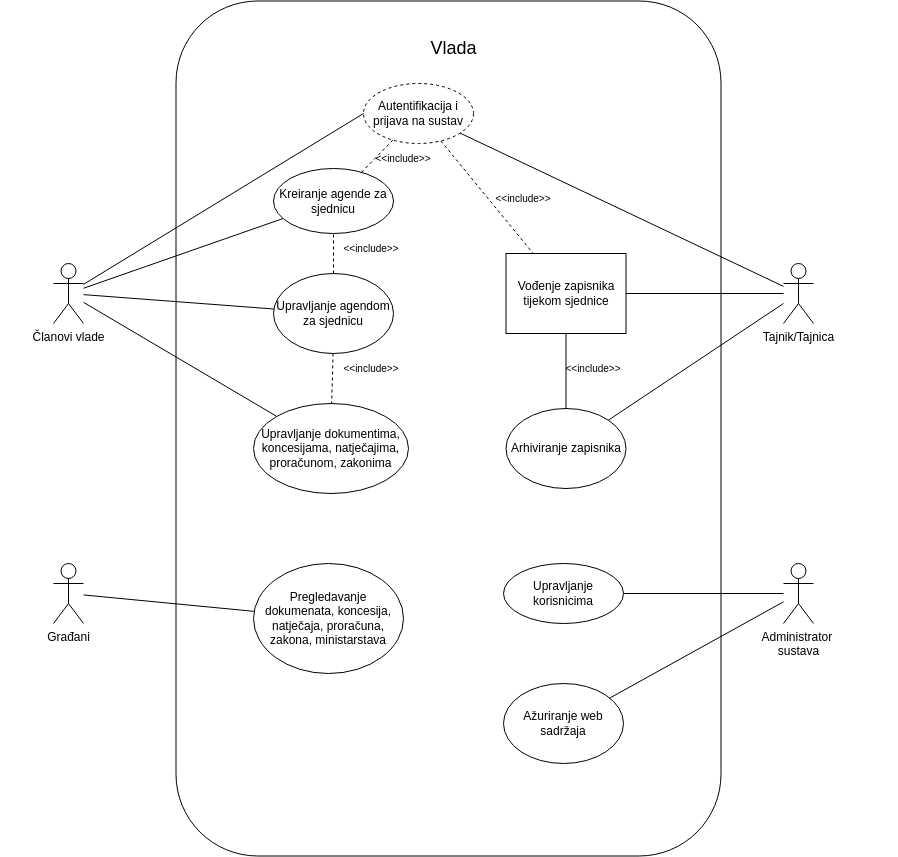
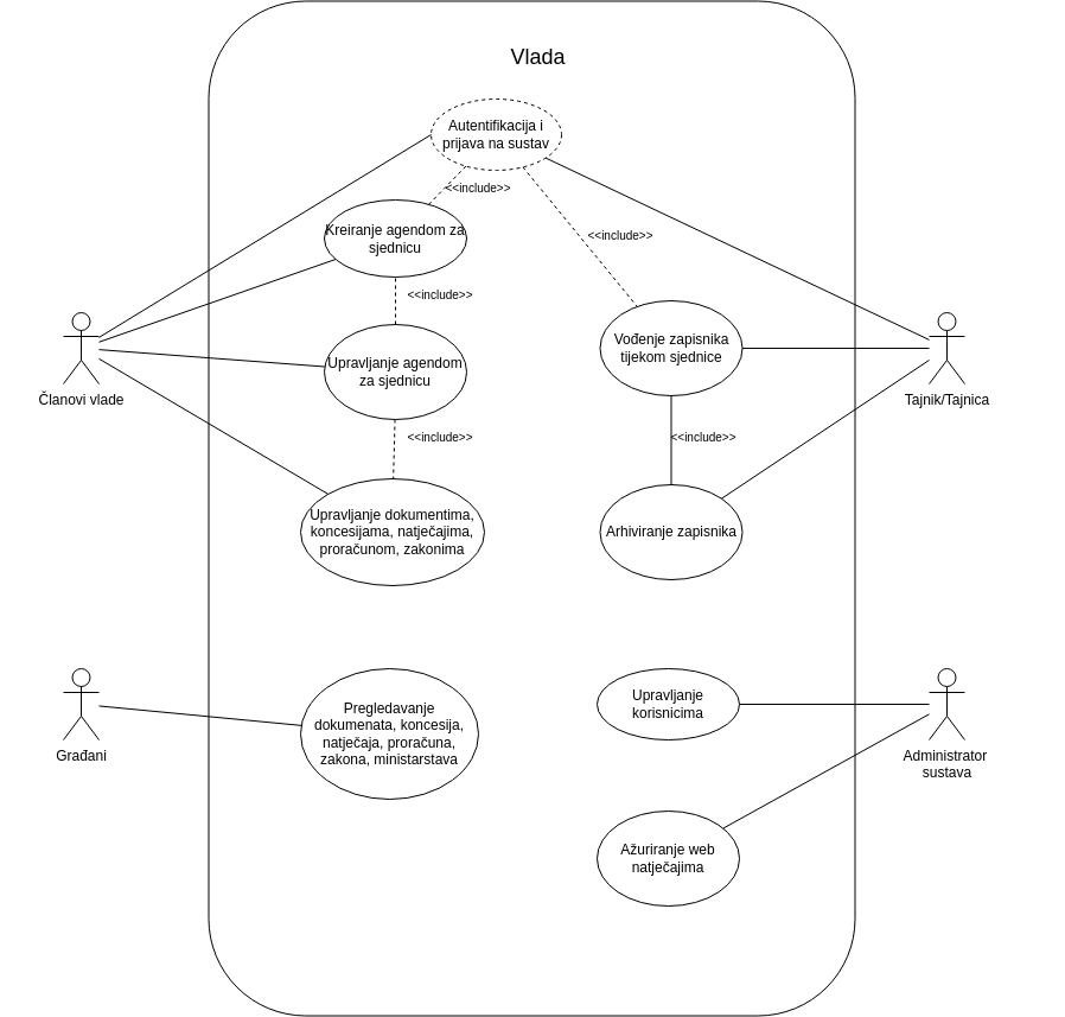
  <mxCell id="0" />
  <mxCell id="1" parent="0" />
  <mxCell id="2" value="Članovi vlade" style="shape=umlActor;verticalLabelPosition=bottom;verticalAlign=top;html=1;outlineConnect=0;" vertex="1" parent="1"><mxGeometry x="53" y="260" width="30" height="60" as="geometry" /></mxCell>
  <mxCell id="3" value="Građani" style="shape=umlActor;verticalLabelPosition=bottom;verticalAlign=top;html=1;outlineConnect=0;strokeColor=default;" vertex="1" parent="1"><mxGeometry x="53" y="560" width="30" height="60" as="geometry" /></mxCell>
  <mxCell id="4" value="Tajnik/Tajnica" style="shape=umlActor;verticalLabelPosition=bottom;verticalAlign=top;html=1;outlineConnect=0;" vertex="1" parent="1"><mxGeometry x="783" y="260" width="30" height="60" as="geometry" /></mxCell>
  <mxCell id="5" value="Administrator&amp;nbsp;&lt;div&gt;sustava&lt;/div&gt;" style="shape=umlActor;verticalLabelPosition=bottom;verticalAlign=top;html=1;outlineConnect=0;" vertex="1" parent="1"><mxGeometry x="783" y="560" width="30" height="60" as="geometry" /></mxCell>
  <mxCell id="6" value="" style="rounded=1;whiteSpace=wrap;html=1;rotation=90;" vertex="1" parent="1"><mxGeometry x="20.5" y="152.5" width="855" height="545" as="geometry" /></mxCell>
  <mxCell id="7" value="Autentifikacija i prijava na sustav" style="ellipse;whiteSpace=wrap;html=1;dashed=1;" vertex="1" parent="1"><mxGeometry x="363" y="80" width="110" height="60" as="geometry" /></mxCell>
  <mxCell id="8" value="" style="endArrow=none;html=1;rounded=0;entryX=0;entryY=0.5;entryDx=0;entryDy=0;" edge="1" parent="1" source="2" target="7"><mxGeometry width="50" height="50" relative="1" as="geometry"><mxPoint x="393" y="470" as="sourcePoint" /><mxPoint x="443" y="420" as="targetPoint" /></mxGeometry></mxCell>
  <mxCell id="9" value="&lt;font style=&quot;font-size: 18px;&quot;&gt;Vlada&lt;/font&gt;" style="text;strokeColor=none;align=center;fillColor=none;html=1;verticalAlign=middle;whiteSpace=wrap;rounded=0;" vertex="1" parent="1"><mxGeometry x="400.5" y="20" width="105" height="50" as="geometry" /></mxCell>
- <mxCell id="10" value="Kreiranje agende za sjednicu" style="ellipse;whiteSpace=wrap;html=1;" vertex="1" parent="1"><mxGeometry x="273" y="165" width="120" height="65" as="geometry" /></mxCell>
+ <mxCell id="10" value="Kreiranje agendom za sjednicu" style="ellipse;whiteSpace=wrap;html=1;" vertex="1" parent="1"><mxGeometry x="273" y="165" width="120" height="65" as="geometry" /></mxCell>
  <mxCell id="11" value="Upravljanje dokumentima, koncesijama, natječajima, proračunom, zakonima" style="ellipse;whiteSpace=wrap;html=1;" vertex="1" parent="1"><mxGeometry x="253" y="400" width="155" height="90" as="geometry" /></mxCell>
  <mxCell id="12" value="Upravljanje agendom za sjednicu" style="ellipse;whiteSpace=wrap;html=1;" vertex="1" parent="1"><mxGeometry x="273" y="270" width="120" height="80" as="geometry" /></mxCell>
- <mxCell id="13" value="Vođenje zapisnika tijekom sjednice" style="whiteSpace=wrap;html=1;rounded=0;" vertex="1" parent="1"><mxGeometry x="505.5" y="250" width="120" height="80" as="geometry" /></mxCell>
+ <mxCell id="13" value="Vođenje zapisnika tijekom sjednice" style="ellipse;whiteSpace=wrap;html=1;" vertex="1" parent="1"><mxGeometry x="505.5" y="250" width="120" height="80" as="geometry" /></mxCell>
  <mxCell id="14" value="Arhiviranje zapisnika" style="ellipse;whiteSpace=wrap;html=1;" vertex="1" parent="1"><mxGeometry x="505.5" y="405" width="120" height="80" as="geometry" /></mxCell>
  <mxCell id="15" value="Pregledavanje dokumenata, koncesija, natječaja, proračuna, zakona, ministarstava" style="ellipse;whiteSpace=wrap;html=1;" vertex="1" parent="1"><mxGeometry x="253" y="560" width="150" height="110" as="geometry" /></mxCell>
  <mxCell id="16" value="Upravljanje korisnicima" style="ellipse;whiteSpace=wrap;html=1;" vertex="1" parent="1"><mxGeometry x="503" y="560" width="120" height="60" as="geometry" /></mxCell>
- <mxCell id="17" value="Ažuriranje web sadržaja" style="ellipse;whiteSpace=wrap;html=1;" vertex="1" parent="1"><mxGeometry x="503" y="680" width="120" height="80" as="geometry" /></mxCell>
+ <mxCell id="17" value="Ažuriranje web natječajima" style="ellipse;whiteSpace=wrap;html=1;" vertex="1" parent="1"><mxGeometry x="503" y="680" width="120" height="80" as="geometry" /></mxCell>
  <mxCell id="18" value="" style="endArrow=none;html=1;rounded=0;" edge="1" parent="1" source="2" target="10"><mxGeometry width="50" height="50" relative="1" as="geometry"><mxPoint x="83" y="253" as="sourcePoint" /><mxPoint x="373" y="120" as="targetPoint" /></mxGeometry></mxCell>
  <mxCell id="19" value="" style="endArrow=none;html=1;rounded=0;" edge="1" parent="1" source="2" target="12"><mxGeometry width="50" height="50" relative="1" as="geometry"><mxPoint x="93" y="263" as="sourcePoint" /><mxPoint x="383" y="130" as="targetPoint" /></mxGeometry></mxCell>
  <mxCell id="20" value="" style="endArrow=none;html=1;rounded=0;" edge="1" parent="1" source="2" target="11"><mxGeometry width="50" height="50" relative="1" as="geometry"><mxPoint x="113" y="283" as="sourcePoint" /><mxPoint x="403" y="150" as="targetPoint" /></mxGeometry></mxCell>
  <mxCell id="21" value="" style="endArrow=none;html=1;rounded=0;" edge="1" parent="1" source="7" target="4"><mxGeometry width="50" height="50" relative="1" as="geometry"><mxPoint x="83" y="253" as="sourcePoint" /><mxPoint x="373" y="120" as="targetPoint" /></mxGeometry></mxCell>
  <mxCell id="22" value="" style="endArrow=none;html=1;rounded=0;" edge="1" parent="1" source="13" target="4"><mxGeometry width="50" height="50" relative="1" as="geometry"><mxPoint x="93" y="263" as="sourcePoint" /><mxPoint x="383" y="130" as="targetPoint" /></mxGeometry></mxCell>
  <mxCell id="23" value="" style="endArrow=none;html=1;rounded=0;" edge="1" parent="1" source="14" target="4"><mxGeometry width="50" height="50" relative="1" as="geometry"><mxPoint x="103" y="273" as="sourcePoint" /><mxPoint x="393" y="140" as="targetPoint" /></mxGeometry></mxCell>
  <mxCell id="24" value="" style="endArrow=none;html=1;rounded=0;" edge="1" parent="1" source="3" target="15"><mxGeometry width="50" height="50" relative="1" as="geometry"><mxPoint x="625" y="387" as="sourcePoint" /><mxPoint x="793" y="307" as="targetPoint" /></mxGeometry></mxCell>
  <mxCell id="25" value="" style="endArrow=none;html=1;rounded=0;" edge="1" parent="1" source="16" target="5"><mxGeometry width="50" height="50" relative="1" as="geometry"><mxPoint x="93" y="700" as="sourcePoint" /><mxPoint x="293" y="704" as="targetPoint" /></mxGeometry></mxCell>
  <mxCell id="26" value="" style="endArrow=none;html=1;rounded=0;" edge="1" parent="1" source="17" target="5"><mxGeometry width="50" height="50" relative="1" as="geometry"><mxPoint x="103" y="710" as="sourcePoint" /><mxPoint x="303" y="714" as="targetPoint" /></mxGeometry></mxCell>
  <mxCell id="27" value="" style="endArrow=none;dashed=1;html=1;rounded=0;" edge="1" parent="1" source="12" target="10"><mxGeometry width="50" height="50" relative="1" as="geometry"><mxPoint x="343" y="390" as="sourcePoint" /><mxPoint x="393" y="340" as="targetPoint" /></mxGeometry></mxCell>
  <mxCell id="28" value="" style="endArrow=none;dashed=1;html=1;rounded=0;" edge="1" parent="1" source="12" target="11"><mxGeometry width="50" height="50" relative="1" as="geometry"><mxPoint x="363" y="280" as="sourcePoint" /><mxPoint x="333" y="390" as="targetPoint" /></mxGeometry></mxCell>
  <mxCell id="29" value="" style="endArrow=none;dashed=0;html=1;rounded=0;" edge="1" parent="1" source="13" target="14"><mxGeometry width="50" height="50" relative="1" as="geometry"><mxPoint x="343" y="360" as="sourcePoint" /><mxPoint x="343" y="400" as="targetPoint" /></mxGeometry></mxCell>
  <mxCell id="30" value="" style="endArrow=none;dashed=1;html=1;rounded=0;" edge="1" parent="1" source="7" target="10"><mxGeometry width="50" height="50" relative="1" as="geometry"><mxPoint x="576" y="340" as="sourcePoint" /><mxPoint x="576" y="390" as="targetPoint" /></mxGeometry></mxCell>
  <mxCell id="31" value="" style="endArrow=none;dashed=1;html=1;rounded=0;" edge="1" parent="1" source="7" target="13"><mxGeometry width="50" height="50" relative="1" as="geometry"><mxPoint x="586" y="350" as="sourcePoint" /><mxPoint x="586" y="400" as="targetPoint" /></mxGeometry></mxCell>
  <mxCell id="32" value="&lt;font style=&quot;font-size: 10px;&quot;&gt;&amp;lt;&amp;lt;include&amp;gt;&amp;gt;&lt;/font&gt;" style="text;strokeColor=none;align=center;fillColor=none;html=1;verticalAlign=middle;whiteSpace=wrap;rounded=0;" vertex="1" parent="1"><mxGeometry x="340.5" y="230" width="60" height="30" as="geometry" /></mxCell>
  <mxCell id="33" value="&lt;font style=&quot;font-size: 10px;&quot;&gt;&amp;lt;&amp;lt;include&amp;gt;&amp;gt;&lt;/font&gt;" style="text;strokeColor=none;align=center;fillColor=none;html=1;verticalAlign=middle;whiteSpace=wrap;rounded=0;" vertex="1" parent="1"><mxGeometry x="340.5" y="350" width="60" height="30" as="geometry" /></mxCell>
  <mxCell id="34" value="&lt;font style=&quot;font-size: 10px;&quot;&gt;&amp;lt;&amp;lt;include&amp;gt;&amp;gt;&lt;/font&gt;" style="text;strokeColor=none;align=center;fillColor=none;html=1;verticalAlign=middle;whiteSpace=wrap;rounded=0;" vertex="1" parent="1"><mxGeometry x="493" y="180" width="60" height="30" as="geometry" /></mxCell>
  <mxCell id="35" value="&lt;font style=&quot;font-size: 10px;&quot;&gt;&amp;lt;&amp;lt;include&amp;gt;&amp;gt;&lt;/font&gt;" style="text;strokeColor=none;align=center;fillColor=none;html=1;verticalAlign=middle;whiteSpace=wrap;rounded=0;" vertex="1" parent="1"><mxGeometry x="373" y="140" width="60" height="30" as="geometry" /></mxCell>
  <mxCell id="36" value="&lt;font style=&quot;font-size: 10px;&quot;&gt;&amp;lt;&amp;lt;include&amp;gt;&amp;gt;&lt;/font&gt;" style="text;strokeColor=none;align=center;fillColor=none;html=1;verticalAlign=middle;whiteSpace=wrap;rounded=0;" vertex="1" parent="1"><mxGeometry x="563" y="350" width="60" height="30" as="geometry" /></mxCell>
